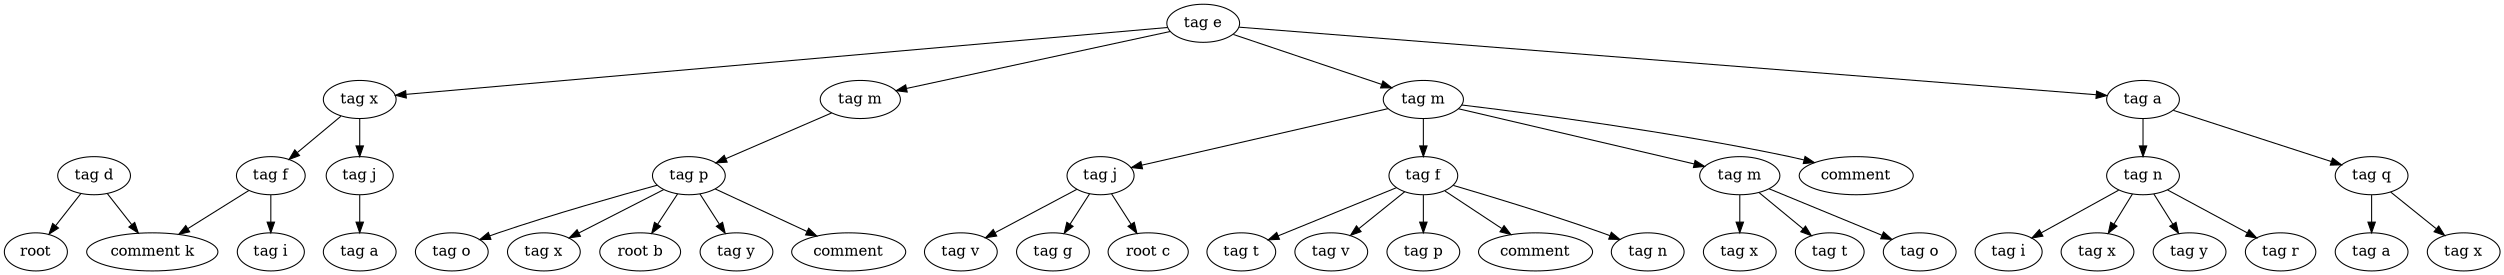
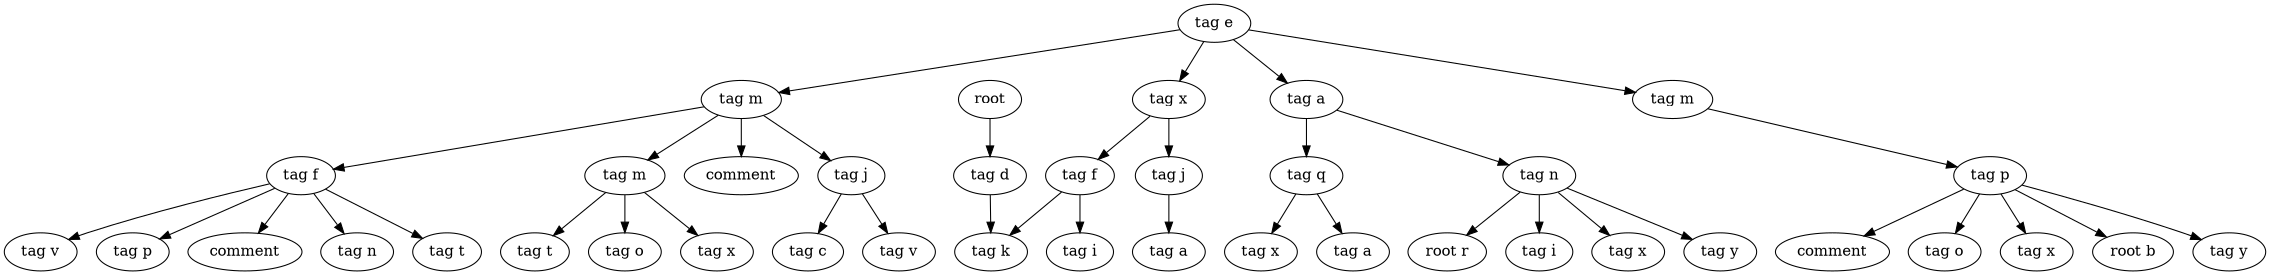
  digraph {
    n1 [label=root]
    n2 [label="tag d"]
-   n3 [label="comment k"]
+   n3 [label="tag k"]
    n4 [label="tag e"]
    n5 [label="tag m"]
    n6 [label="tag m"]
    n7 [label="tag x"]
    n8 [label="tag a"]
    n9 [label="tag p"]
    n10 [label="tag j"]
    n11 [label="tag f"]
    n12 [label="tag m"]
    n13 [label=comment]
    n14 [label="tag f"]
    n15 [label="tag j"]
    n16 [label="tag n"]
    n17 [label="tag q"]
    n18 [label="tag o"]
    n19 [label="tag x"]
    n20 [label="root b"]
    n21 [label="tag y"]
    n22 [label=comment]
    n23 [label="tag v"]
-   n24 [label="tag g"]
-   n25 [label="root c"]
+   n25 [label="tag c"]
    n26 [label="tag t"]
    n27 [label="tag v"]
    n28 [label="tag p"]
    n29 [label=comment]
    n30 [label="tag n"]
    n31 [label="tag x"]
    n32 [label="tag t"]
    n33 [label="tag o"]
    n34 [label="tag i"]
    n35 [label="tag a"]
    n36 [label="tag i"]
    n37 [label="tag x"]
    n38 [label="tag y"]
-   n39 [label="tag r"]
+   n39 [label="root r"]
    n40 [label="tag a"]
    n41 [label="tag x"]
-   n2 -> n1
+   n1 -> n2
    n2 -> n3
    n4 -> n5
    n4 -> n6
    n4 -> n7
    n4 -> n8
    n5 -> n9
    n6 -> n10
    n6 -> n11
    n6 -> n12
    n6 -> n13
    n7 -> n14
    n7 -> n15
    n8 -> n16
    n8 -> n17
    n9 -> n18
    n9 -> n19
    n9 -> n20
    n9 -> n21
    n9 -> n22
    n10 -> n23
-   n10 -> n24
    n10 -> n25
    n11 -> n26
    n11 -> n27
    n11 -> n28
    n11 -> n29
    n11 -> n30
    n12 -> n31
    n12 -> n32
    n12 -> n33
    n14 -> n3
    n14 -> n34
    n15 -> n35
    n16 -> n36
    n16 -> n37
    n16 -> n38
    n16 -> n39
    n17 -> n40
    n17 -> n41
  }
